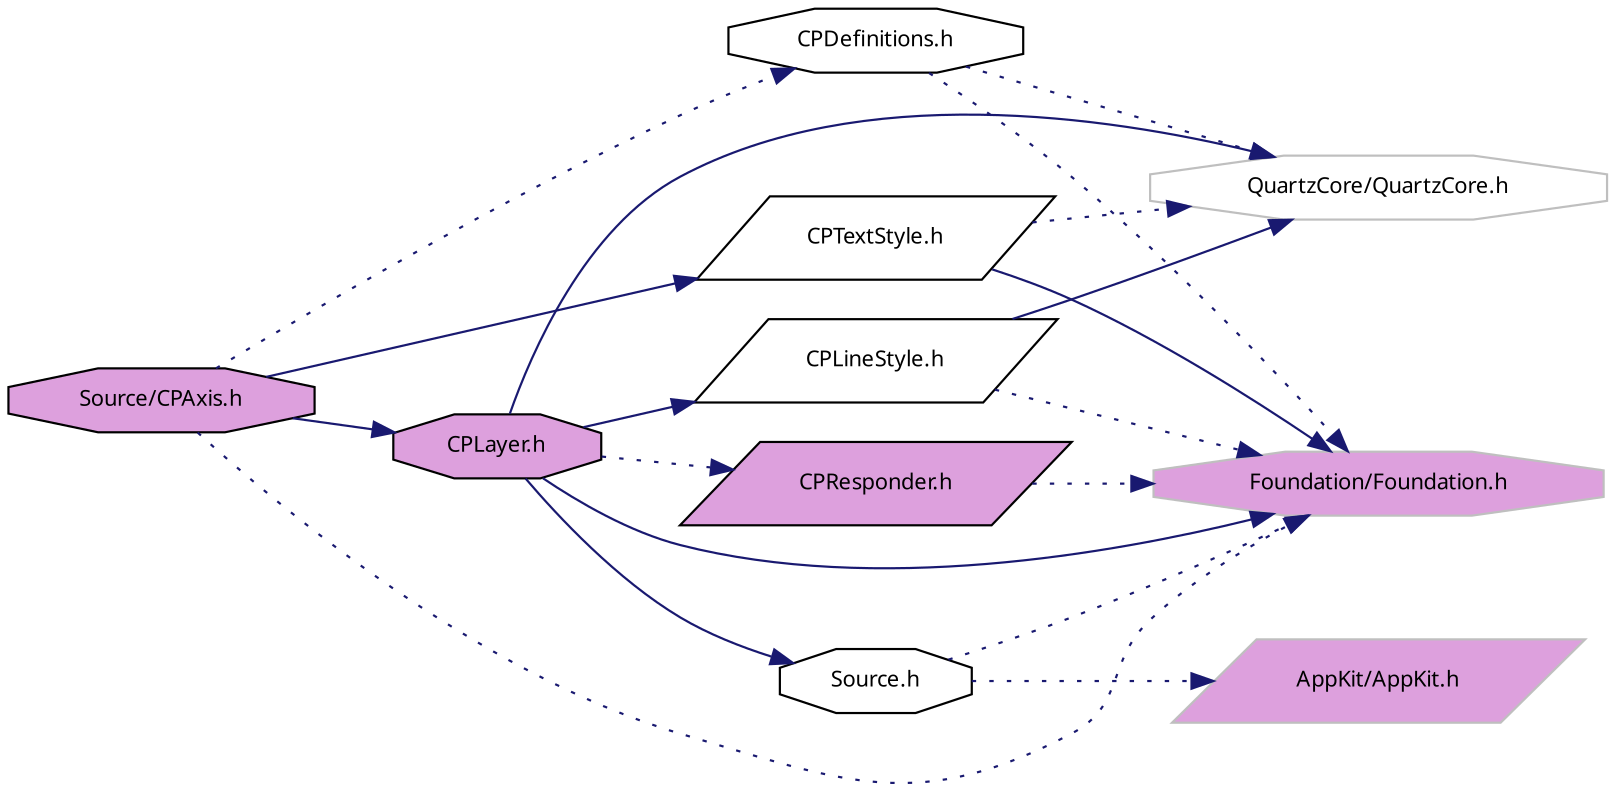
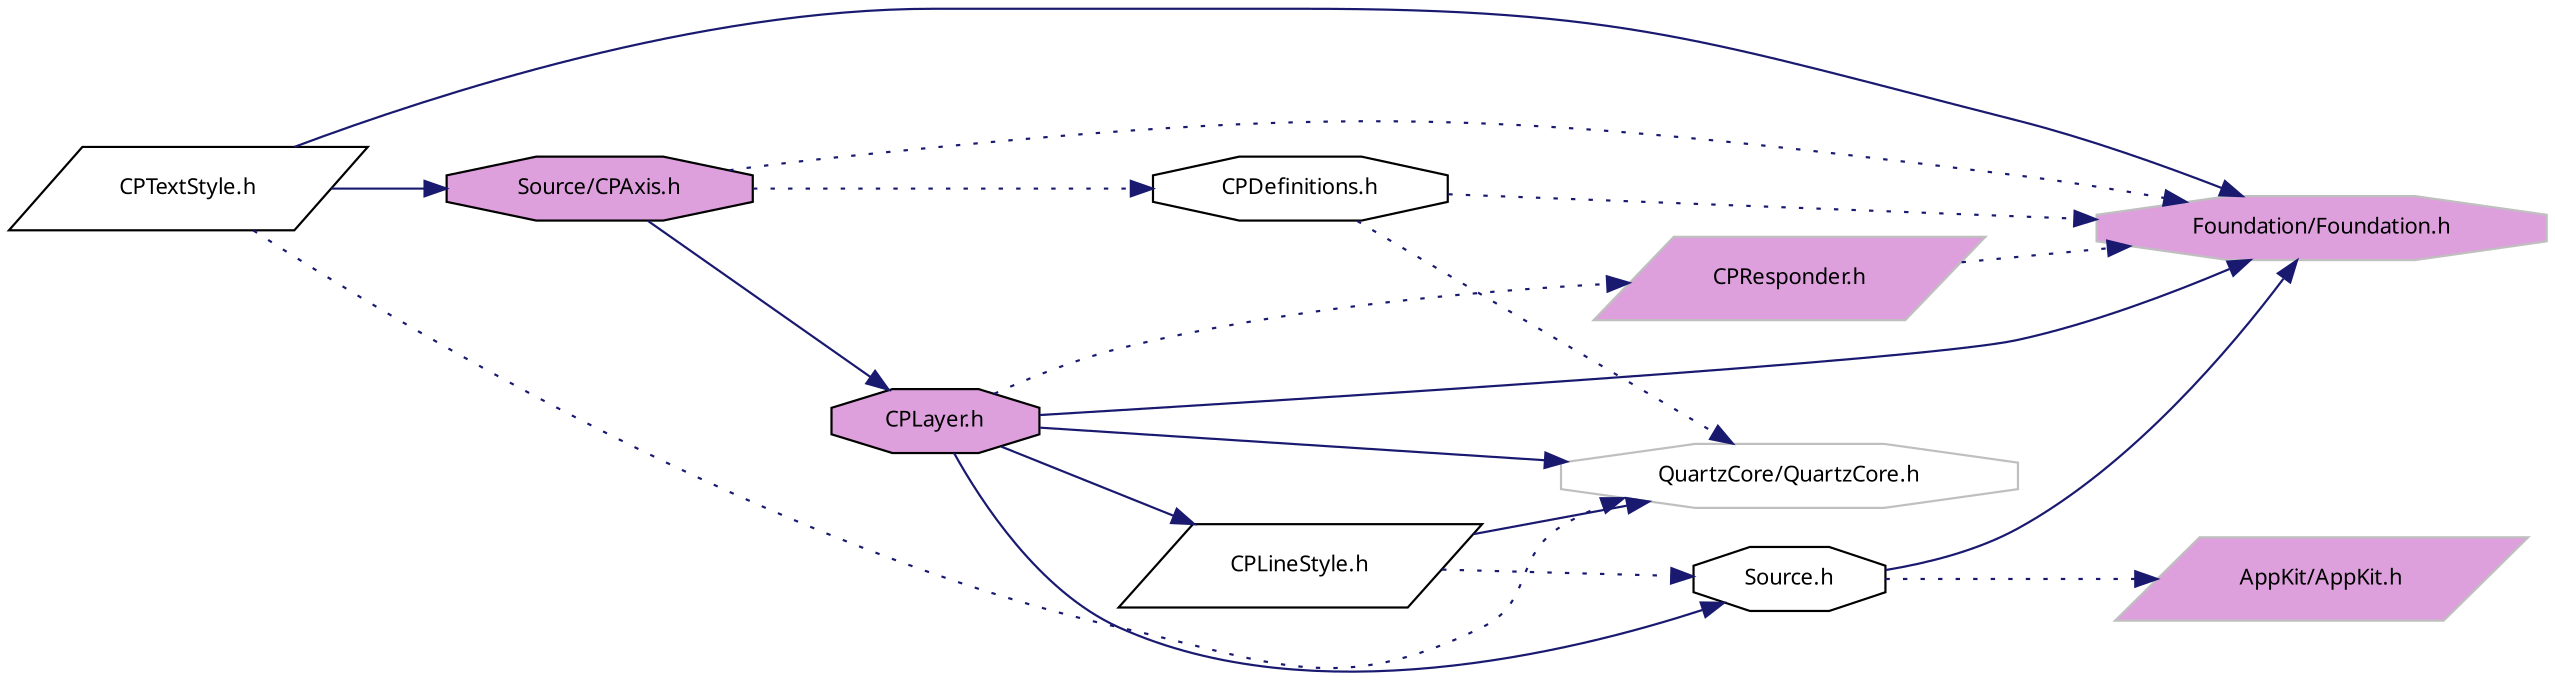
  digraph {
    rankdir=LR
    node [color=black fillcolor=plum fontname="Lucinda Grande" fontsize=10 shape=octagon style=filled]
    edge [color=midnightblue fontname="Lucinda Grande" fontsize=10 labelfontname="Lucinda Grande" labelfontsize=10 style=dotted]
    n1 [fontcolor=black height=0.2 label="Source/CPAxis.h" width=0.4]
    n2 [color=grey75 height=0.2 label="Foundation/Foundation.h" width=0.4]
    n3 [height=0.2 label="CPLayer.h" width=0.4]
    n4 [fillcolor=white height=0.2 label="CPDefinitions.h" width=0.4]
    n5 [fillcolor=white height=0.2 label="CPTextStyle.h" shape=parallelogram width=0.4]
    n6 [color=grey75 fillcolor=white height=0.2 label="QuartzCore/QuartzCore.h" width=0.4]
    n7 [fillcolor=white height=0.2 label="CPLineStyle.h" shape=parallelogram width=0.4]
-   n8 [height=0.2 label="CPResponder.h" shape=parallelogram width=0.4]
+   n8 [color=grey75 height=0.2 label="CPResponder.h" shape=parallelogram width=0.4]
    n9 [fillcolor=white height=0.2 label="Source.h" width=0.4]
    n10 [color=grey75 height=0.2 label="AppKit/AppKit.h" shape=parallelogram width=0.4]
    n1 -> n2
    n1 -> n3 [style=solid]
    n1 -> n4
-   n1 -> n5 [style=solid]
+   n5 -> n1 [style=solid]
    n3 -> n2 [style=solid]
    n3 -> n6 [style=solid]
    n3 -> n7 [style=solid]
    n3 -> n8
    n3 -> n9 [style=solid]
    n4 -> n2
    n4 -> n6
    n5 -> n2 [style=solid]
    n5 -> n6
-   n7 -> n2
+   n7 -> n9
    n7 -> n6 [style=solid]
    n8 -> n2
-   n9 -> n2
+   n9 -> n2 [style=solid]
    n9 -> n10
  }
